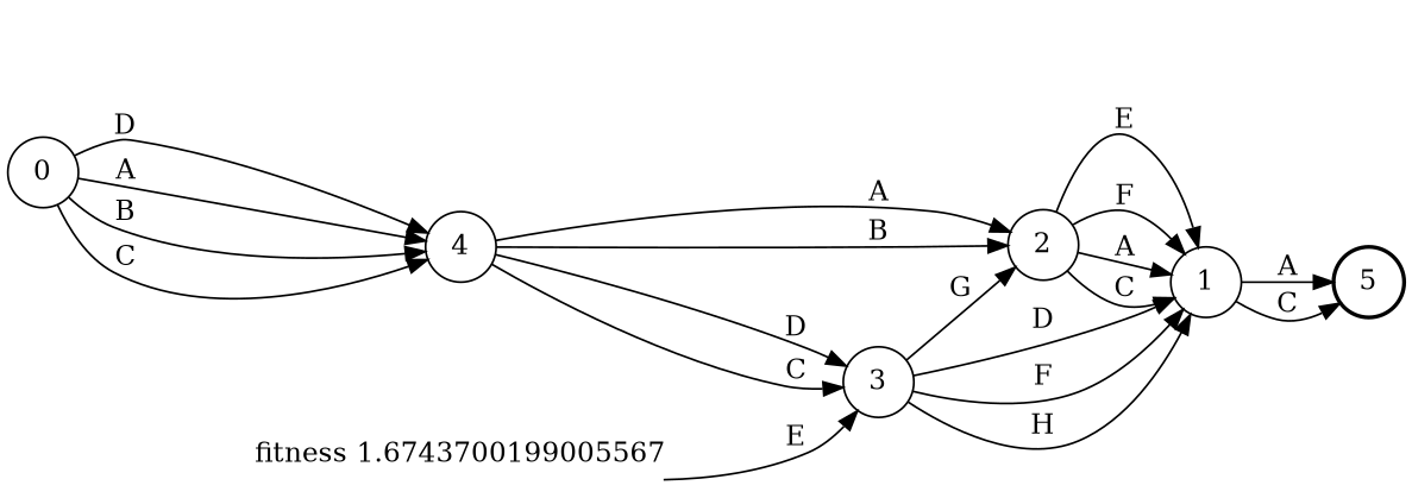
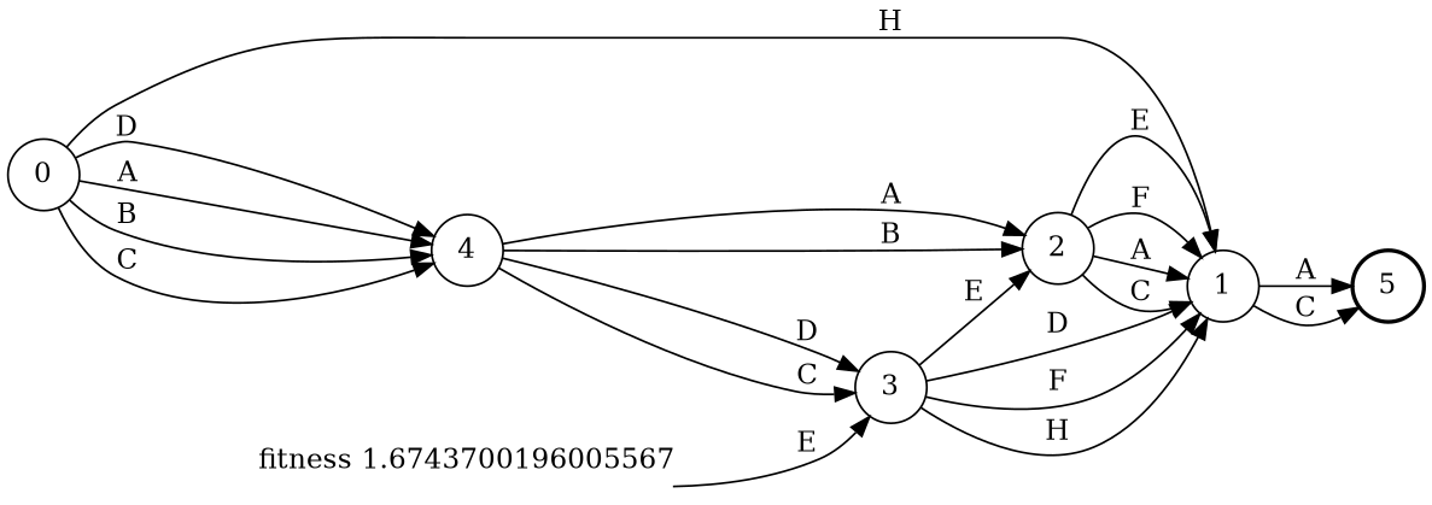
  digraph {
    rankdir=LR
    n1 [height=0.5 label=0 width=0.5]
    n2 [height=0.5 label=1 width=0.5]
    n3 [height=0.5 label=4 width=0.5]
    n4 [height=0.5 label=5 style=bold width=0.5]
    n5 [height=0.5 label=3 width=0.5]
    n6 [height=0.5 label=2 width=0.5]
-   n7 [color=white height=0.5 label="fitness 1.6743700199005567" width=0.5]
+   n7 [color=white height=0.5 label="fitness 1.6743700196005567" width=0.5]
+   n1 -> n2 [label=H]
    n1 -> n3 [label=D]
    n1 -> n3 [label=A]
    n1 -> n3 [label=B]
    n1 -> n3 [label=C]
    n2 -> n4 [label=A]
    n2 -> n4 [label=C]
    n3 -> n5 [label=D]
    n3 -> n5 [label=C]
    n3 -> n6 [label=A]
    n3 -> n6 [label=B]
    n5 -> n2 [label=D]
    n5 -> n2 [label=F]
    n5 -> n2 [label=H]
-   n5 -> n6 [label=G]
+   n5 -> n6 [label=E]
    n6 -> n2 [label=E]
    n6 -> n2 [label=F]
    n6 -> n2 [label=A]
    n6 -> n2 [label=C]
    n7 -> n5 [label=E]
  }
